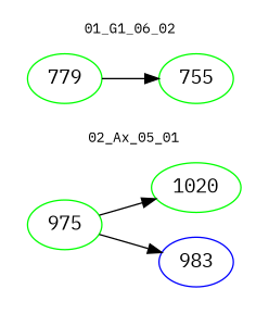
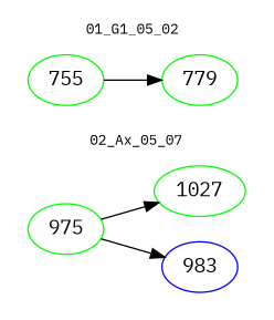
  digraph {
    fontname="IBM Plex Mono"
    rankdir=LR
    node [color=green fontname="IBM Plex Mono"]
    edge [color=black fontname="IBM Plex Mono"]
    n1 [label=975]
    n2 [color=blue label=983]
-   n3 [label=1020]
+   n3 [label=1027]
    n4 [label=779]
    n5 [label=755]
    subgraph cluster_1 {
      color=white
      fontsize=10
-     label="02_Ax_05_01"
+     label="02_Ax_05_07"
      n1
      n2
      n3
    }
    subgraph cluster_2 {
      color=white
      fontsize=10
-     label="01_G1_06_02"
+     label="01_G1_05_02"
      n4
      n5
    }
    n1 -> n2
    n1 -> n3
-   n4 -> n5
+   n5 -> n4
  }
